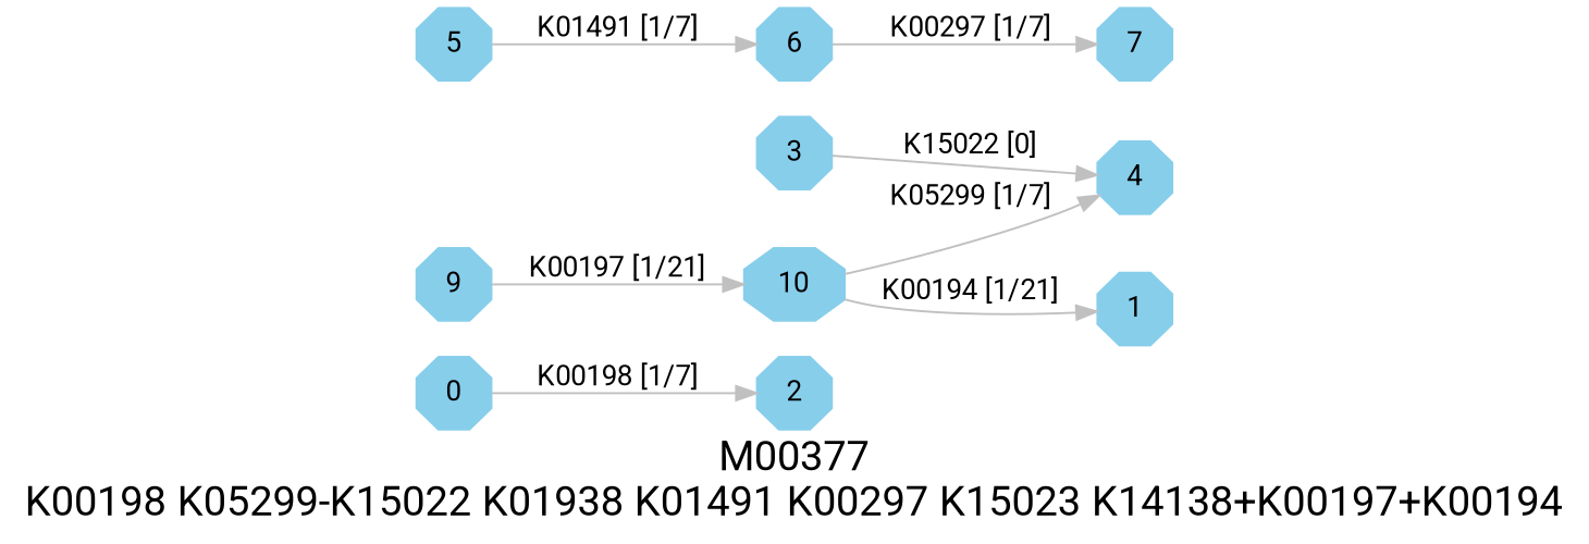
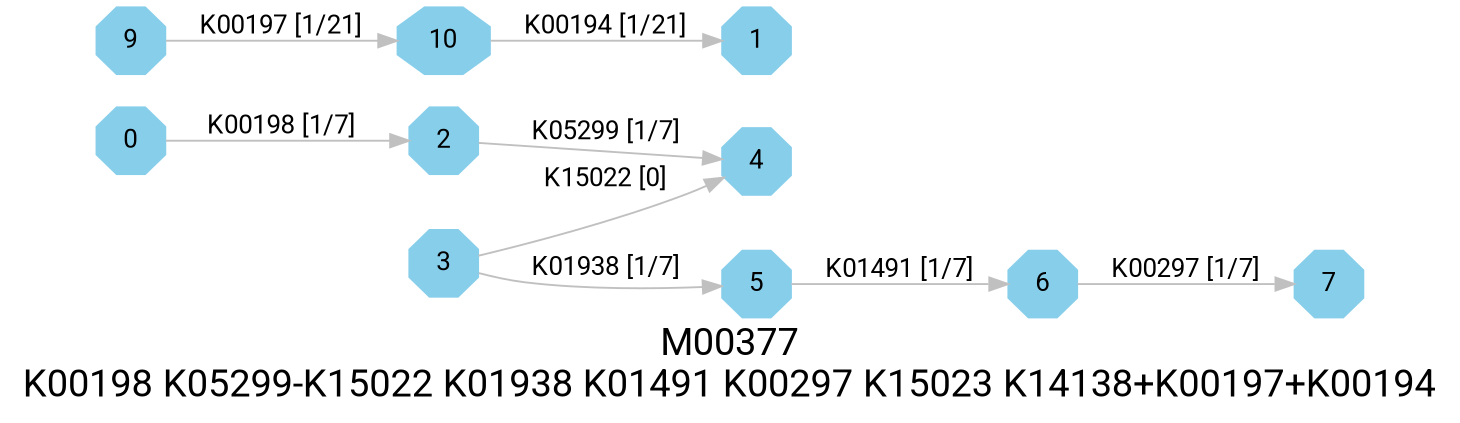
  digraph {
    fontname=Roboto
    fontsize=20
    label="M00377\nK00198 K05299-K15022 K01938 K01491 K00297 K15023 K14138+K00197+K00194"
    rankdir=LR
    node [color=skyblue fontname=Roboto shape=octagon style=filled]
    edge [color=grey fontname=Roboto]
    0 [height=.3 width=.3]
    1 [height=.3 width=.3]
    2 [height=.3 width=.3]
    3 [height=.3 width=.3]
    4 [height=.3 width=.3]
    5 [height=.3 width=.3]
    6 [height=.3 width=.3]
    7 [height=.3 width=.3]
    9 [height=.3 width=.3]
    10 [height=.3 width=.3]
    subgraph sub_1 {
      0
      1
      2
      3
      4
      5
      6
      7
      9
      10
    }
    0 -> 2 [label="K00198 [1/7]"]
-   10 -> 4 [label="K05299 [1/7]"]
+   2 -> 4 [label="K05299 [1/7]"]
    3 -> 4 [label="K15022 [0]"]
+   3 -> 5 [label="K01938 [1/7]"]
    5 -> 6 [label="K01491 [1/7]"]
    6 -> 7 [label="K00297 [1/7]"]
    9 -> 10 [label="K00197 [1/21]"]
    10 -> 1 [label="K00194 [1/21]"]
  }
